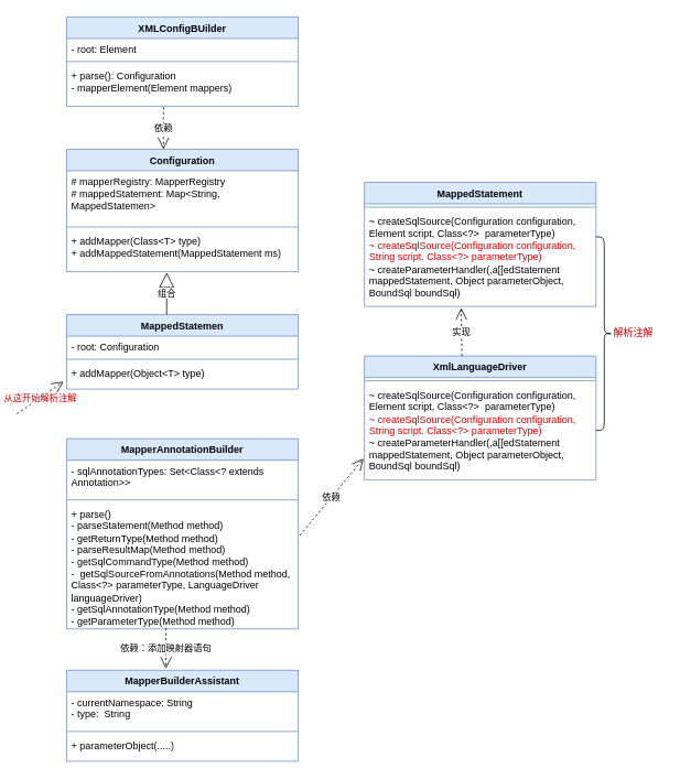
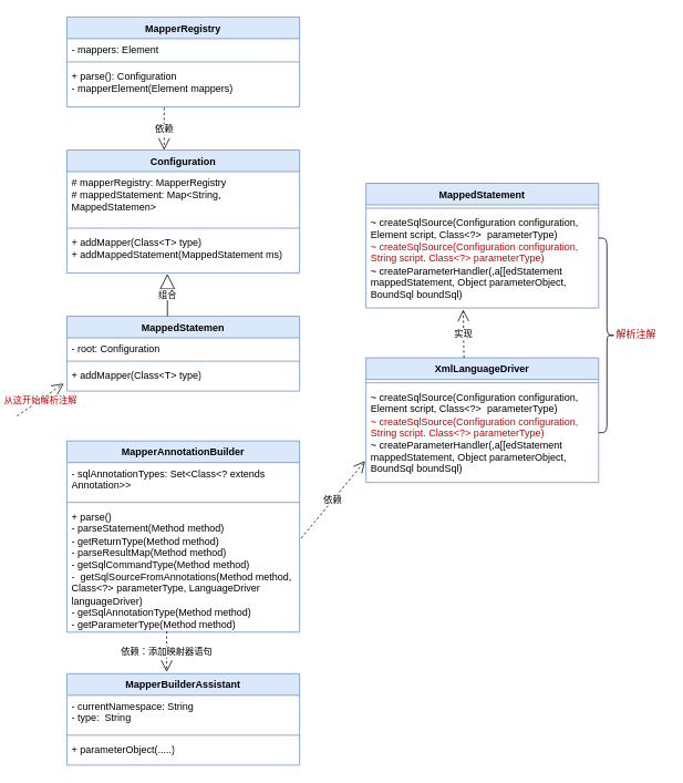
  <mxCell id="0" />
  <mxCell id="1" parent="0" />
- <mxCell id="2" value="XMLConfigBUilder" style="swimlane;fontStyle=1;align=center;verticalAlign=top;childLayout=stackLayout;horizontal=1;startSize=26;horizontalStack=0;resizeParent=1;resizeParentMax=0;resizeLast=0;collapsible=1;marginBottom=0;whiteSpace=wrap;html=1;fillColor=#dae8fc;strokeColor=#6c8ebf;" vertex="1" parent="1"><mxGeometry x="80" y="20" width="280" height="108" as="geometry" /></mxCell>
- <mxCell id="3" value="- root: Element" style="text;strokeColor=none;fillColor=none;align=left;verticalAlign=top;spacingLeft=4;spacingRight=4;overflow=hidden;rotatable=0;points=[[0,0.5],[1,0.5]];portConstraint=eastwest;whiteSpace=wrap;html=1;" vertex="1" parent="2"><mxGeometry y="26" width="280" height="24" as="geometry" /></mxCell>
+ <mxCell id="2" value="MapperRegistry" style="swimlane;fontStyle=1;align=center;verticalAlign=top;childLayout=stackLayout;horizontal=1;startSize=26;horizontalStack=0;resizeParent=1;resizeParentMax=0;resizeLast=0;collapsible=1;marginBottom=0;whiteSpace=wrap;html=1;fillColor=#dae8fc;strokeColor=#6c8ebf;" vertex="1" parent="1"><mxGeometry x="80" y="20" width="280" height="108" as="geometry" /></mxCell>
+ <mxCell id="3" value="- mappers: Element" style="text;strokeColor=none;fillColor=none;align=left;verticalAlign=top;spacingLeft=4;spacingRight=4;overflow=hidden;rotatable=0;points=[[0,0.5],[1,0.5]];portConstraint=eastwest;whiteSpace=wrap;html=1;" vertex="1" parent="2"><mxGeometry y="26" width="280" height="24" as="geometry" /></mxCell>
  <mxCell id="4" value="" style="line;strokeWidth=1;fillColor=none;align=left;verticalAlign=middle;spacingTop=-1;spacingLeft=3;spacingRight=3;rotatable=0;labelPosition=right;points=[];portConstraint=eastwest;strokeColor=inherit;" vertex="1" parent="2"><mxGeometry y="50" width="280" height="8" as="geometry" /></mxCell>
  <mxCell id="5" value="+ parse(): Configuration&lt;br&gt;- mapperElement(Element mappers)" style="text;strokeColor=none;fillColor=none;align=left;verticalAlign=top;spacingLeft=4;spacingRight=4;overflow=hidden;rotatable=0;points=[[0,0.5],[1,0.5]];portConstraint=eastwest;whiteSpace=wrap;html=1;" vertex="1" parent="2"><mxGeometry y="58" width="280" height="50" as="geometry" /></mxCell>
  <mxCell id="6" value="Configuration" style="swimlane;fontStyle=1;align=center;verticalAlign=top;childLayout=stackLayout;horizontal=1;startSize=26;horizontalStack=0;resizeParent=1;resizeParentMax=0;resizeLast=0;collapsible=1;marginBottom=0;whiteSpace=wrap;html=1;fillColor=#dae8fc;strokeColor=#6c8ebf;" vertex="1" parent="1"><mxGeometry x="80" y="180" width="280" height="148" as="geometry" /></mxCell>
  <mxCell id="7" value="# mapperRegistry: MapperRegistry&lt;br&gt;# mappedStatement: Map&amp;lt;String, MappedStatemen&amp;gt;" style="text;strokeColor=none;fillColor=none;align=left;verticalAlign=top;spacingLeft=4;spacingRight=4;overflow=hidden;rotatable=0;points=[[0,0.5],[1,0.5]];portConstraint=eastwest;whiteSpace=wrap;html=1;" vertex="1" parent="6"><mxGeometry y="26" width="280" height="64" as="geometry" /></mxCell>
  <mxCell id="8" value="" style="line;strokeWidth=1;fillColor=none;align=left;verticalAlign=middle;spacingTop=-1;spacingLeft=3;spacingRight=3;rotatable=0;labelPosition=right;points=[];portConstraint=eastwest;strokeColor=inherit;" vertex="1" parent="6"><mxGeometry y="90" width="280" height="8" as="geometry" /></mxCell>
  <mxCell id="9" value="+ addMapper(Class&amp;lt;T&amp;gt; type)&lt;br&gt;+ addMappedStatement(MappedStatement ms)" style="text;strokeColor=none;fillColor=none;align=left;verticalAlign=top;spacingLeft=4;spacingRight=4;overflow=hidden;rotatable=0;points=[[0,0.5],[1,0.5]];portConstraint=eastwest;whiteSpace=wrap;html=1;" vertex="1" parent="6"><mxGeometry y="98" width="280" height="50" as="geometry" /></mxCell>
  <mxCell id="10" value="MappedStatemen" style="swimlane;fontStyle=1;align=center;verticalAlign=top;childLayout=stackLayout;horizontal=1;startSize=26;horizontalStack=0;resizeParent=1;resizeParentMax=0;resizeLast=0;collapsible=1;marginBottom=0;whiteSpace=wrap;html=1;fillColor=#dae8fc;strokeColor=#6c8ebf;" vertex="1" parent="1"><mxGeometry x="80" y="380" width="280" height="90" as="geometry" /></mxCell>
  <mxCell id="11" value="- root: Configuration" style="text;strokeColor=none;fillColor=none;align=left;verticalAlign=top;spacingLeft=4;spacingRight=4;overflow=hidden;rotatable=0;points=[[0,0.5],[1,0.5]];portConstraint=eastwest;whiteSpace=wrap;html=1;" vertex="1" parent="10"><mxGeometry y="26" width="280" height="24" as="geometry" /></mxCell>
  <mxCell id="12" value="" style="line;strokeWidth=1;fillColor=none;align=left;verticalAlign=middle;spacingTop=-1;spacingLeft=3;spacingRight=3;rotatable=0;labelPosition=right;points=[];portConstraint=eastwest;strokeColor=inherit;" vertex="1" parent="10"><mxGeometry y="50" width="280" height="8" as="geometry" /></mxCell>
- <mxCell id="13" value="+ addMapper(Object&amp;lt;T&amp;gt; type)" style="text;strokeColor=none;fillColor=none;align=left;verticalAlign=top;spacingLeft=4;spacingRight=4;overflow=hidden;rotatable=0;points=[[0,0.5],[1,0.5]];portConstraint=eastwest;whiteSpace=wrap;html=1;" vertex="1" parent="10"><mxGeometry y="58" width="280" height="32" as="geometry" /></mxCell>
+ <mxCell id="13" value="+ addMapper(Class&amp;lt;T&amp;gt; type)" style="text;strokeColor=none;fillColor=none;align=left;verticalAlign=top;spacingLeft=4;spacingRight=4;overflow=hidden;rotatable=0;points=[[0,0.5],[1,0.5]];portConstraint=eastwest;whiteSpace=wrap;html=1;" vertex="1" parent="10"><mxGeometry y="58" width="280" height="32" as="geometry" /></mxCell>
  <mxCell id="14" value="MappedStatement" style="swimlane;fontStyle=1;align=center;verticalAlign=top;childLayout=stackLayout;horizontal=1;startSize=26;horizontalStack=0;resizeParent=1;resizeParentMax=0;resizeLast=0;collapsible=1;marginBottom=0;whiteSpace=wrap;html=1;fillColor=#dae8fc;strokeColor=#6c8ebf;" vertex="1" parent="1"><mxGeometry x="440" y="220" width="280" height="150" as="geometry" /></mxCell>
  <mxCell id="15" value="" style="line;strokeWidth=1;fillColor=none;align=left;verticalAlign=middle;spacingTop=-1;spacingLeft=3;spacingRight=3;rotatable=0;labelPosition=right;points=[];portConstraint=eastwest;strokeColor=inherit;" vertex="1" parent="14"><mxGeometry y="26" width="280" height="8" as="geometry" /></mxCell>
  <mxCell id="16" value="~ createSqlSource(Configuration configuration, Element script, Class&amp;lt;?&amp;gt;&amp;nbsp; parameterType)&lt;br&gt;&lt;font color=&quot;#cc0000&quot;&gt;~ createSqlSource(Configuration configuration, String script. Class&amp;lt;?&amp;gt; parameterType)&lt;/font&gt;&lt;br&gt;~ createParameterHandler(,a[[edStatement mappedStatement, Object parameterObject, BoundSql boundSql)" style="text;strokeColor=none;fillColor=none;align=left;verticalAlign=top;spacingLeft=4;spacingRight=4;overflow=hidden;rotatable=0;points=[[0,0.5],[1,0.5]];portConstraint=eastwest;whiteSpace=wrap;html=1;" vertex="1" parent="14"><mxGeometry y="34" width="280" height="116" as="geometry" /></mxCell>
  <mxCell id="17" value="XmlLanguageDriver" style="swimlane;fontStyle=1;align=center;verticalAlign=top;childLayout=stackLayout;horizontal=1;startSize=26;horizontalStack=0;resizeParent=1;resizeParentMax=0;resizeLast=0;collapsible=1;marginBottom=0;whiteSpace=wrap;html=1;fillColor=#dae8fc;strokeColor=#6c8ebf;" vertex="1" parent="1"><mxGeometry x="440" y="430" width="280" height="150" as="geometry" /></mxCell>
  <mxCell id="18" value="" style="line;strokeWidth=1;fillColor=none;align=left;verticalAlign=middle;spacingTop=-1;spacingLeft=3;spacingRight=3;rotatable=0;labelPosition=right;points=[];portConstraint=eastwest;strokeColor=inherit;" vertex="1" parent="17"><mxGeometry y="26" width="280" height="8" as="geometry" /></mxCell>
  <mxCell id="19" value="~ createSqlSource(Configuration configuration, Element script, Class&amp;lt;?&amp;gt;&amp;nbsp; parameterType)&lt;br&gt;&lt;font color=&quot;#cc0000&quot;&gt;~ createSqlSource(Configuration configuration, String script. Class&amp;lt;?&amp;gt; parameterType)&lt;/font&gt;&lt;br&gt;~ createParameterHandler(,a[[edStatement mappedStatement, Object parameterObject, BoundSql boundSql)" style="text;strokeColor=none;fillColor=none;align=left;verticalAlign=top;spacingLeft=4;spacingRight=4;overflow=hidden;rotatable=0;points=[[0,0.5],[1,0.5]];portConstraint=eastwest;whiteSpace=wrap;html=1;" vertex="1" parent="17"><mxGeometry y="34" width="280" height="116" as="geometry" /></mxCell>
  <mxCell id="20" value="MapperAnnotationBuilder" style="swimlane;fontStyle=1;align=center;verticalAlign=top;childLayout=stackLayout;horizontal=1;startSize=26;horizontalStack=0;resizeParent=1;resizeParentMax=0;resizeLast=0;collapsible=1;marginBottom=0;whiteSpace=wrap;html=1;fillColor=#dae8fc;strokeColor=#6c8ebf;" vertex="1" parent="1"><mxGeometry x="80" y="530" width="280" height="230" as="geometry" /></mxCell>
  <mxCell id="21" value="- sqlAnnotationTypes: Set&amp;lt;Class&amp;lt;? extends Annotation&amp;gt;&amp;gt;" style="text;strokeColor=none;fillColor=none;align=left;verticalAlign=top;spacingLeft=4;spacingRight=4;overflow=hidden;rotatable=0;points=[[0,0.5],[1,0.5]];portConstraint=eastwest;whiteSpace=wrap;html=1;" vertex="1" parent="20"><mxGeometry y="26" width="280" height="44" as="geometry" /></mxCell>
  <mxCell id="22" value="" style="line;strokeWidth=1;fillColor=none;align=left;verticalAlign=middle;spacingTop=-1;spacingLeft=3;spacingRight=3;rotatable=0;labelPosition=right;points=[];portConstraint=eastwest;strokeColor=inherit;" vertex="1" parent="20"><mxGeometry y="70" width="280" height="8" as="geometry" /></mxCell>
  <mxCell id="23" value="+ parse()&lt;br&gt;- parseStatement(Method method)&lt;br&gt;- getReturnType(Method method)&lt;br&gt;- parseResultMap(Method method)&lt;br&gt;- getSqlCommandType(Method method)&lt;br&gt;-&amp;nbsp; getSqlSourceFromAnnotations(Method method, Class&amp;lt;?&amp;gt; parameterType, LanguageDriver languageDriver)&lt;br&gt;- getSqlAnnotationType(Method method)&lt;br&gt;- getParameterType(Method method)" style="text;strokeColor=none;fillColor=none;align=left;verticalAlign=top;spacingLeft=4;spacingRight=4;overflow=hidden;rotatable=0;points=[[0,0.5],[1,0.5]];portConstraint=eastwest;whiteSpace=wrap;html=1;" vertex="1" parent="20"><mxGeometry y="78" width="280" height="152" as="geometry" /></mxCell>
  <mxCell id="24" value="MapperBuilderAssistant" style="swimlane;fontStyle=1;align=center;verticalAlign=top;childLayout=stackLayout;horizontal=1;startSize=26;horizontalStack=0;resizeParent=1;resizeParentMax=0;resizeLast=0;collapsible=1;marginBottom=0;whiteSpace=wrap;html=1;fillColor=#dae8fc;strokeColor=#6c8ebf;" vertex="1" parent="1"><mxGeometry x="80" y="810" width="280" height="110" as="geometry" /></mxCell>
  <mxCell id="25" value="- currentNamespace: String&lt;br&gt;- type:&amp;nbsp; String" style="text;strokeColor=none;fillColor=none;align=left;verticalAlign=top;spacingLeft=4;spacingRight=4;overflow=hidden;rotatable=0;points=[[0,0.5],[1,0.5]];portConstraint=eastwest;whiteSpace=wrap;html=1;" vertex="1" parent="24"><mxGeometry y="26" width="280" height="44" as="geometry" /></mxCell>
  <mxCell id="26" value="" style="line;strokeWidth=1;fillColor=none;align=left;verticalAlign=middle;spacingTop=-1;spacingLeft=3;spacingRight=3;rotatable=0;labelPosition=right;points=[];portConstraint=eastwest;strokeColor=inherit;" vertex="1" parent="24"><mxGeometry y="70" width="280" height="8" as="geometry" /></mxCell>
  <mxCell id="27" value="+ parameterObject(.....)" style="text;strokeColor=none;fillColor=none;align=left;verticalAlign=top;spacingLeft=4;spacingRight=4;overflow=hidden;rotatable=0;points=[[0,0.5],[1,0.5]];portConstraint=eastwest;whiteSpace=wrap;html=1;" vertex="1" parent="24"><mxGeometry y="78" width="280" height="32" as="geometry" /></mxCell>
  <mxCell id="28" value="依赖" style="endArrow=open;endSize=12;dashed=1;html=1;rounded=0;exitX=0.418;exitY=1.02;exitDx=0;exitDy=0;exitPerimeter=0;entryX=0.418;entryY=0;entryDx=0;entryDy=0;entryPerimeter=0;" edge="1" parent="1" source="5" target="6"><mxGeometry width="160" relative="1" as="geometry"><mxPoint x="500" y="80" as="sourcePoint" /><mxPoint x="196" y="170" as="targetPoint" /></mxGeometry></mxCell>
  <mxCell id="29" value="组合" style="endArrow=block;endSize=16;endFill=0;html=1;rounded=0;entryX=0.432;entryY=1.02;entryDx=0;entryDy=0;entryPerimeter=0;exitX=0.432;exitY=0;exitDx=0;exitDy=0;exitPerimeter=0;" edge="1" parent="1" source="10" target="9"><mxGeometry width="160" relative="1" as="geometry"><mxPoint x="530" y="120" as="sourcePoint" /><mxPoint x="690" y="120" as="targetPoint" /></mxGeometry></mxCell>
  <mxCell id="30" value="实现" style="endArrow=open;endSize=12;dashed=1;html=1;rounded=0;entryX=0.418;entryY=1.017;entryDx=0;entryDy=0;entryPerimeter=0;exitX=0.421;exitY=0;exitDx=0;exitDy=0;exitPerimeter=0;" edge="1" parent="1" source="17" target="16"><mxGeometry x="-0.001" width="160" relative="1" as="geometry"><mxPoint x="480" y="50" as="sourcePoint" /><mxPoint x="640" y="50" as="targetPoint" /><mxPoint as="offset" /></mxGeometry></mxCell>
  <mxCell id="31" value="依赖" style="endArrow=open;endSize=12;dashed=1;html=1;rounded=0;exitX=1.007;exitY=0.257;exitDx=0;exitDy=0;exitPerimeter=0;entryX=-0.004;entryY=0.776;entryDx=0;entryDy=0;entryPerimeter=0;" edge="1" parent="1" source="23" target="19"><mxGeometry width="160" relative="1" as="geometry"><mxPoint x="559.96" y="110" as="sourcePoint" /><mxPoint x="436.92" y="540.052" as="targetPoint" /></mxGeometry></mxCell>
  <mxCell id="32" value="依赖：添加映射器语句" style="endArrow=open;endSize=12;dashed=1;html=1;rounded=0;exitX=0.429;exitY=0.993;exitDx=0;exitDy=0;exitPerimeter=0;entryX=0.429;entryY=-0.018;entryDx=0;entryDy=0;entryPerimeter=0;" edge="1" parent="1" source="23" target="24"><mxGeometry width="160" relative="1" as="geometry"><mxPoint x="509.96" y="670.01" as="sourcePoint" /><mxPoint x="509.96" y="728.01" as="targetPoint" /></mxGeometry></mxCell>
  <mxCell id="33" value="&lt;font color=&quot;#cc0000&quot;&gt;从这开始解析注解&lt;/font&gt;" style="endArrow=open;endSize=12;dashed=1;html=1;rounded=0;entryX=-0.014;entryY=0.719;entryDx=0;entryDy=0;entryPerimeter=0;" edge="1" parent="1" target="13"><mxGeometry width="160" relative="1" as="geometry"><mxPoint x="20" y="500" as="sourcePoint" /><mxPoint x="29.96" y="421" as="targetPoint" /></mxGeometry></mxCell>
  <mxCell id="34" value="" style="shape=curlyBracket;whiteSpace=wrap;html=1;rounded=1;flipH=1;labelPosition=right;verticalLabelPosition=middle;align=left;verticalAlign=middle;" vertex="1" parent="1"><mxGeometry x="720" y="286" width="20" height="234" as="geometry" /></mxCell>
  <mxCell id="35" value="&lt;font color=&quot;#cc0000&quot;&gt;解析注解&lt;/font&gt;" style="text;html=1;align=center;verticalAlign=middle;resizable=0;points=[];autosize=1;strokeColor=none;fillColor=none;" vertex="1" parent="1"><mxGeometry x="730" y="388" width="70" height="30" as="geometry" /></mxCell>
